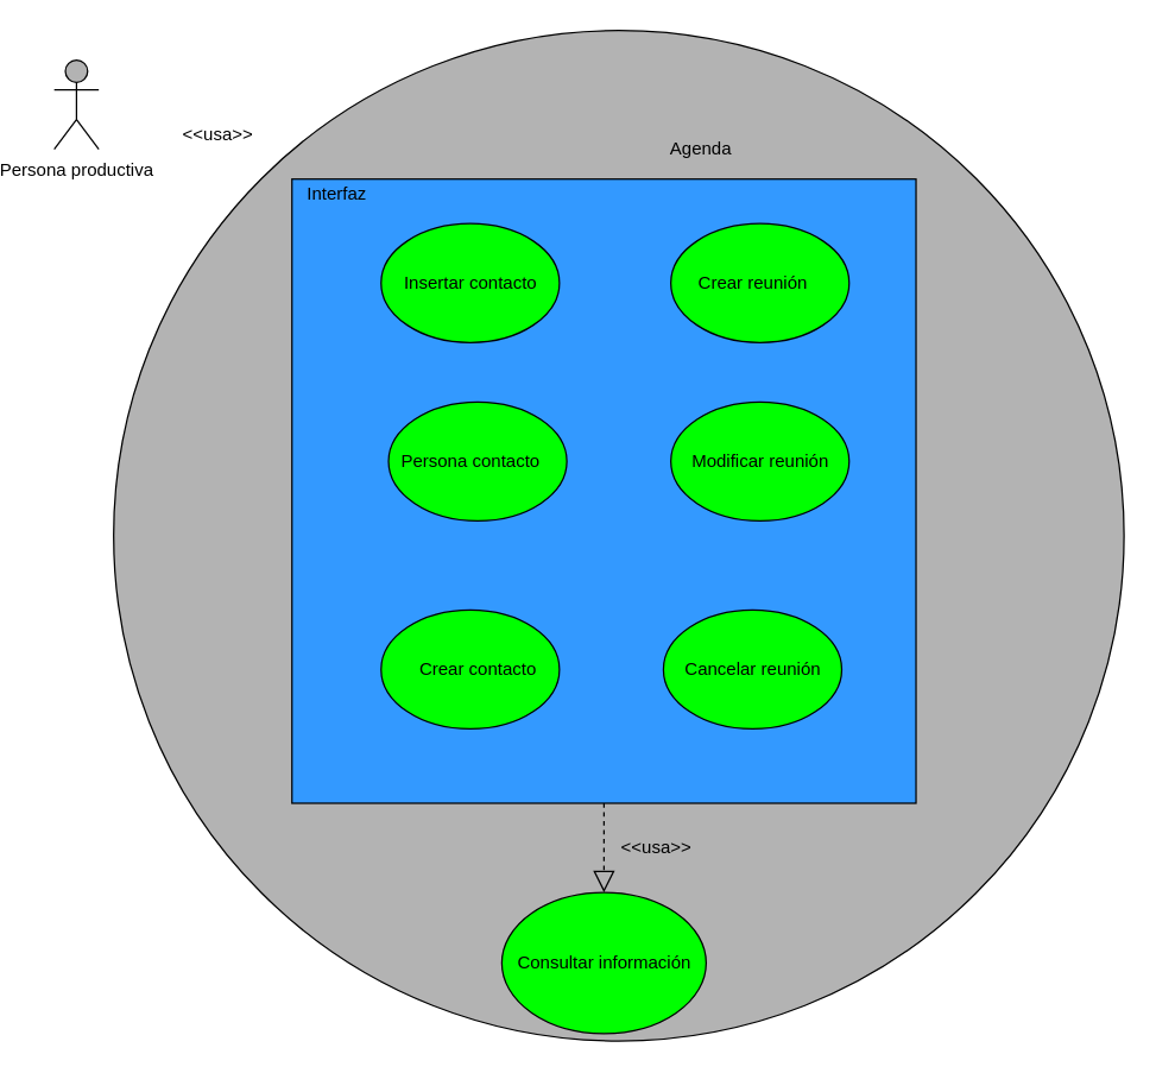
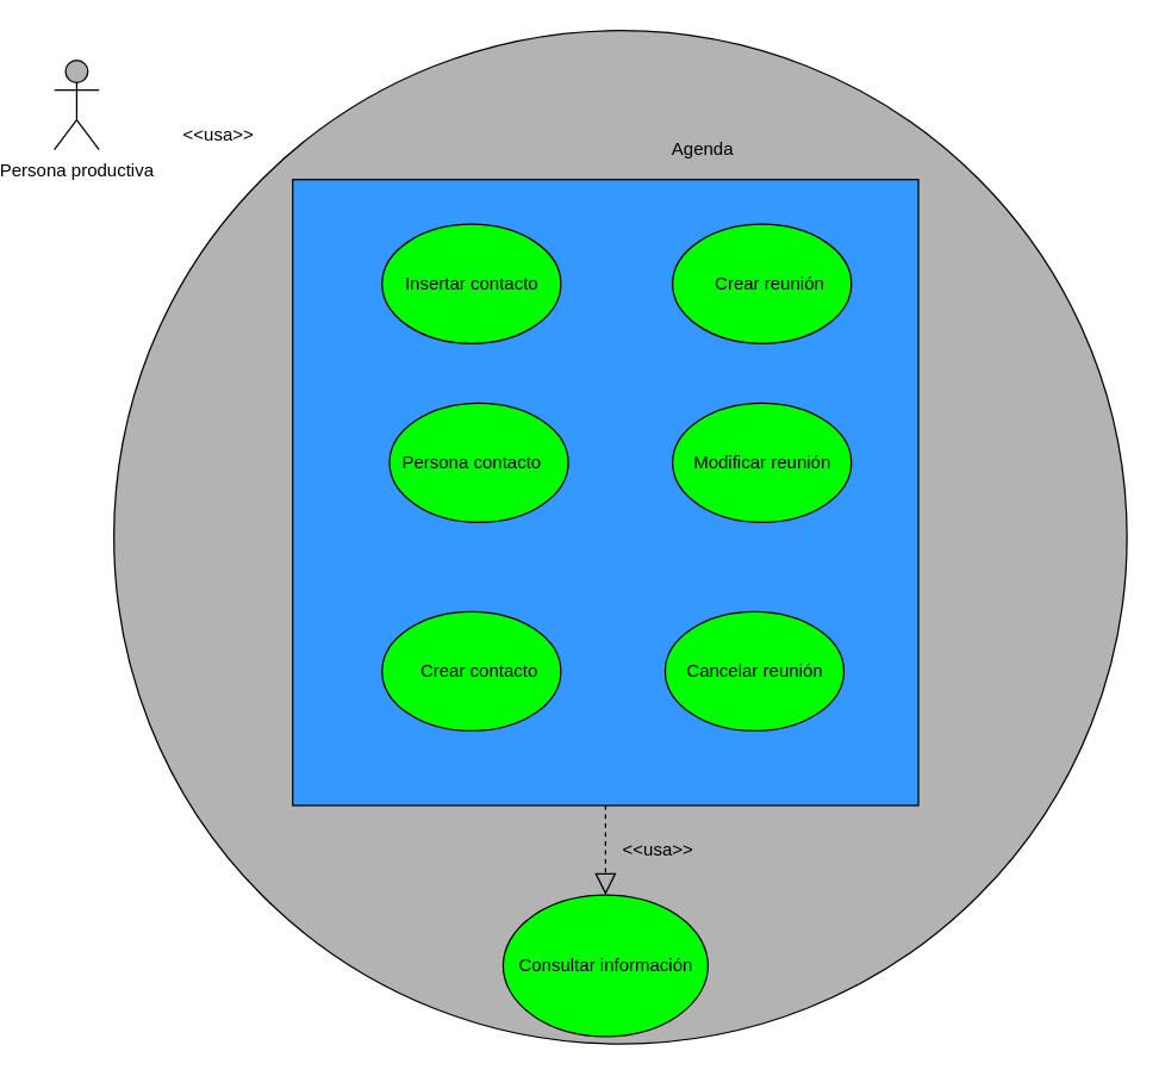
  <mxCell id="0" />
  <mxCell id="1" parent="0" />
  <mxCell id="2" value="" style="ellipse;whiteSpace=wrap;html=1;aspect=fixed;fillColor=#B3B3B3;" parent="1" vertex="1"><mxGeometry x="60" y="20" width="680" height="680" as="geometry" /></mxCell>
  <mxCell id="3" value="" style="whiteSpace=wrap;html=1;aspect=fixed;fillColor=#3399FF;" vertex="1" parent="1"><mxGeometry x="180" y="120" width="420" height="420" as="geometry" /></mxCell>
  <mxCell id="4" value="" style="ellipse;whiteSpace=wrap;html=1;fillColor=#00FF00;" vertex="1" parent="1"><mxGeometry x="240" y="150" width="120" height="80" as="geometry" /></mxCell>
  <mxCell id="5" value="" style="ellipse;whiteSpace=wrap;html=1;fillColor=#00FF00;" vertex="1" parent="1"><mxGeometry x="240" y="410" width="120" height="80" as="geometry" /></mxCell>
  <mxCell id="6" value="" style="ellipse;whiteSpace=wrap;html=1;fillColor=#00FF00;" vertex="1" parent="1"><mxGeometry x="430" y="410" width="120" height="80" as="geometry" /></mxCell>
  <mxCell id="7" value="" style="ellipse;whiteSpace=wrap;html=1;fillColor=#00FF00;" vertex="1" parent="1"><mxGeometry x="435" y="270" width="120" height="80" as="geometry" /></mxCell>
  <mxCell id="8" value="" style="ellipse;whiteSpace=wrap;html=1;fillColor=#00FF00;" vertex="1" parent="1"><mxGeometry x="245" y="270" width="120" height="80" as="geometry" /></mxCell>
  <mxCell id="9" value="" style="ellipse;whiteSpace=wrap;html=1;fillColor=#00FF00;" vertex="1" parent="1"><mxGeometry x="435" y="150" width="120" height="80" as="geometry" /></mxCell>
  <mxCell id="10" value="Insertar contacto" style="text;html=1;resizable=0;autosize=1;align=center;verticalAlign=middle;points=[];fillColor=none;strokeColor=none;rounded=0;" parent="1" vertex="1"><mxGeometry x="240" y="180" width="120" height="20" as="geometry" /></mxCell>
  <mxCell id="11" value="Persona contacto" style="text;html=1;resizable=0;autosize=1;align=center;verticalAlign=middle;points=[];fillColor=none;strokeColor=none;rounded=0;" parent="1" vertex="1"><mxGeometry x="235" y="300" width="130" height="20" as="geometry" /></mxCell>
  <mxCell id="12" value="Crear contacto" style="text;html=1;resizable=0;autosize=1;align=center;verticalAlign=middle;points=[];fillColor=none;strokeColor=none;rounded=0;" parent="1" vertex="1"><mxGeometry x="250" y="440" width="110" height="20" as="geometry" /></mxCell>
- <mxCell id="13" value="Crear reunión" style="text;html=1;resizable=0;autosize=1;align=center;verticalAlign=middle;points=[];fillColor=none;strokeColor=none;rounded=0;" parent="1" vertex="1"><mxGeometry x="440" y="180" width="100" height="20" as="geometry" /></mxCell>
+ <mxCell id="13" value="Crear reunión" style="text;html=1;resizable=0;autosize=1;align=center;verticalAlign=middle;points=[];fillColor=none;strokeColor=none;rounded=0;" parent="1" vertex="1"><mxGeometry x="450" y="180" width="100" height="20" as="geometry" /></mxCell>
  <mxCell id="14" value="Modificar reunión" style="text;html=1;resizable=0;autosize=1;align=center;verticalAlign=middle;points=[];fillColor=none;strokeColor=none;rounded=0;" parent="1" vertex="1"><mxGeometry x="430" y="300" width="130" height="20" as="geometry" /></mxCell>
  <mxCell id="15" value="Cancelar reunión" style="text;html=1;resizable=0;autosize=1;align=center;verticalAlign=middle;points=[];fillColor=none;strokeColor=none;rounded=0;" parent="1" vertex="1"><mxGeometry x="430" y="440" width="120" height="20" as="geometry" /></mxCell>
  <mxCell id="16" value="Agenda" style="text;html=1;resizable=0;autosize=1;align=center;verticalAlign=middle;points=[];fillColor=none;strokeColor=none;rounded=0;" parent="1" vertex="1"><mxGeometry x="425" y="90" width="60" height="20" as="geometry" /></mxCell>
  <mxCell id="17" value="Persona productiva" style="shape=umlActor;verticalLabelPosition=bottom;verticalAlign=top;html=1;outlineConnect=0;fillColor=#B3B3B3;" parent="1" vertex="1"><mxGeometry x="20" y="40" width="30" height="60" as="geometry" /></mxCell>
- <mxCell id="18" value="Interfaz" style="text;html=1;resizable=0;autosize=1;align=center;verticalAlign=middle;points=[];fillColor=none;strokeColor=none;rounded=0;" vertex="1" parent="1"><mxGeometry x="180" y="120" width="60" height="20" as="geometry" /></mxCell>
  <mxCell id="19" value="&amp;lt;&amp;lt;usa&amp;gt;&amp;gt;" style="text;html=1;resizable=0;autosize=1;align=center;verticalAlign=middle;points=[];fillColor=none;strokeColor=none;rounded=0;" vertex="1" parent="1"><mxGeometry x="90" y="80" width="80" height="20" as="geometry" /></mxCell>
  <mxCell id="20" value="" style="ellipse;whiteSpace=wrap;html=1;fillColor=#00FF00;" vertex="1" parent="1"><mxGeometry x="321.25" y="600" width="137.5" height="95" as="geometry" /></mxCell>
  <mxCell id="21" value="Consultar información" style="text;html=1;resizable=0;autosize=1;align=center;verticalAlign=middle;points=[];fillColor=none;strokeColor=none;rounded=0;" vertex="1" parent="1"><mxGeometry x="315" y="637.5" width="150" height="20" as="geometry" /></mxCell>
  <mxCell id="22" value="" style="endArrow=block;dashed=1;endFill=0;endSize=12;html=1;entryX=0.5;entryY=0;entryDx=0;entryDy=0;exitX=0.5;exitY=1;exitDx=0;exitDy=0;" edge="1" parent="1" source="3" target="20"><mxGeometry width="160" relative="1" as="geometry"><mxPoint x="280" y="380" as="sourcePoint" /><mxPoint x="440" y="380" as="targetPoint" /></mxGeometry></mxCell>
  <mxCell id="23" value="&amp;lt;&amp;lt;usa&amp;gt;&amp;gt;" style="text;html=1;resizable=0;autosize=1;align=center;verticalAlign=middle;points=[];fillColor=none;strokeColor=none;rounded=0;" vertex="1" parent="1"><mxGeometry x="385" y="560" width="80" height="20" as="geometry" /></mxCell>
